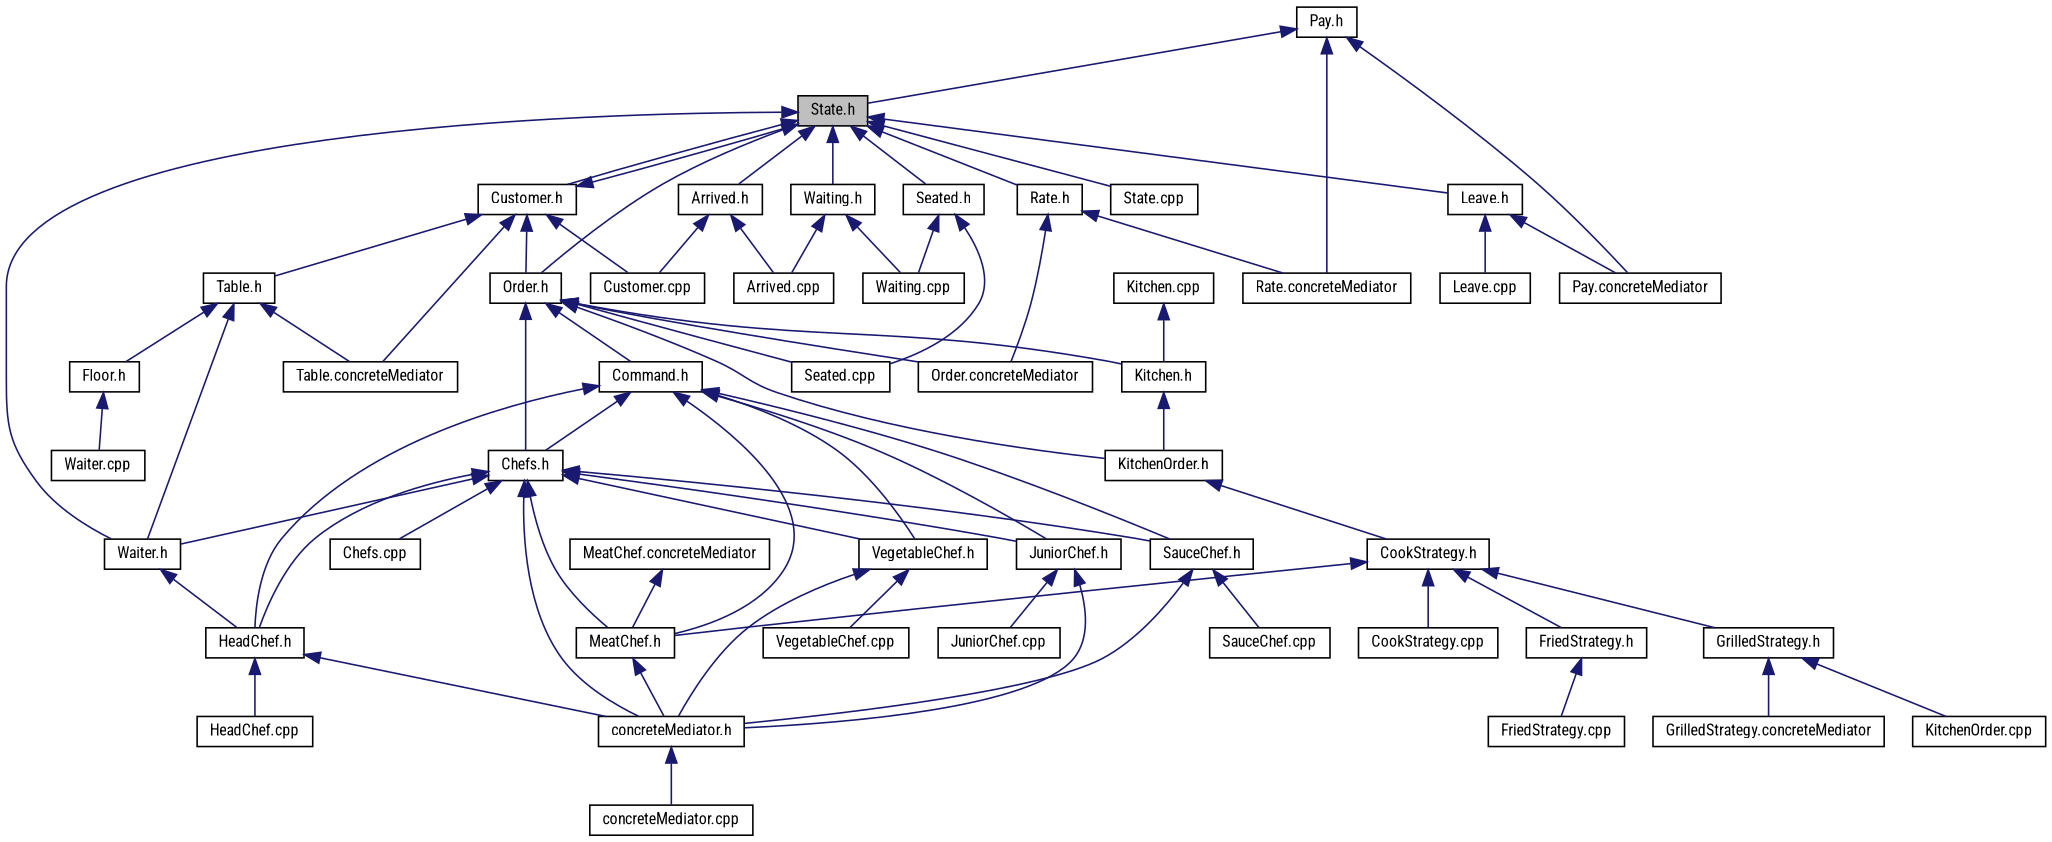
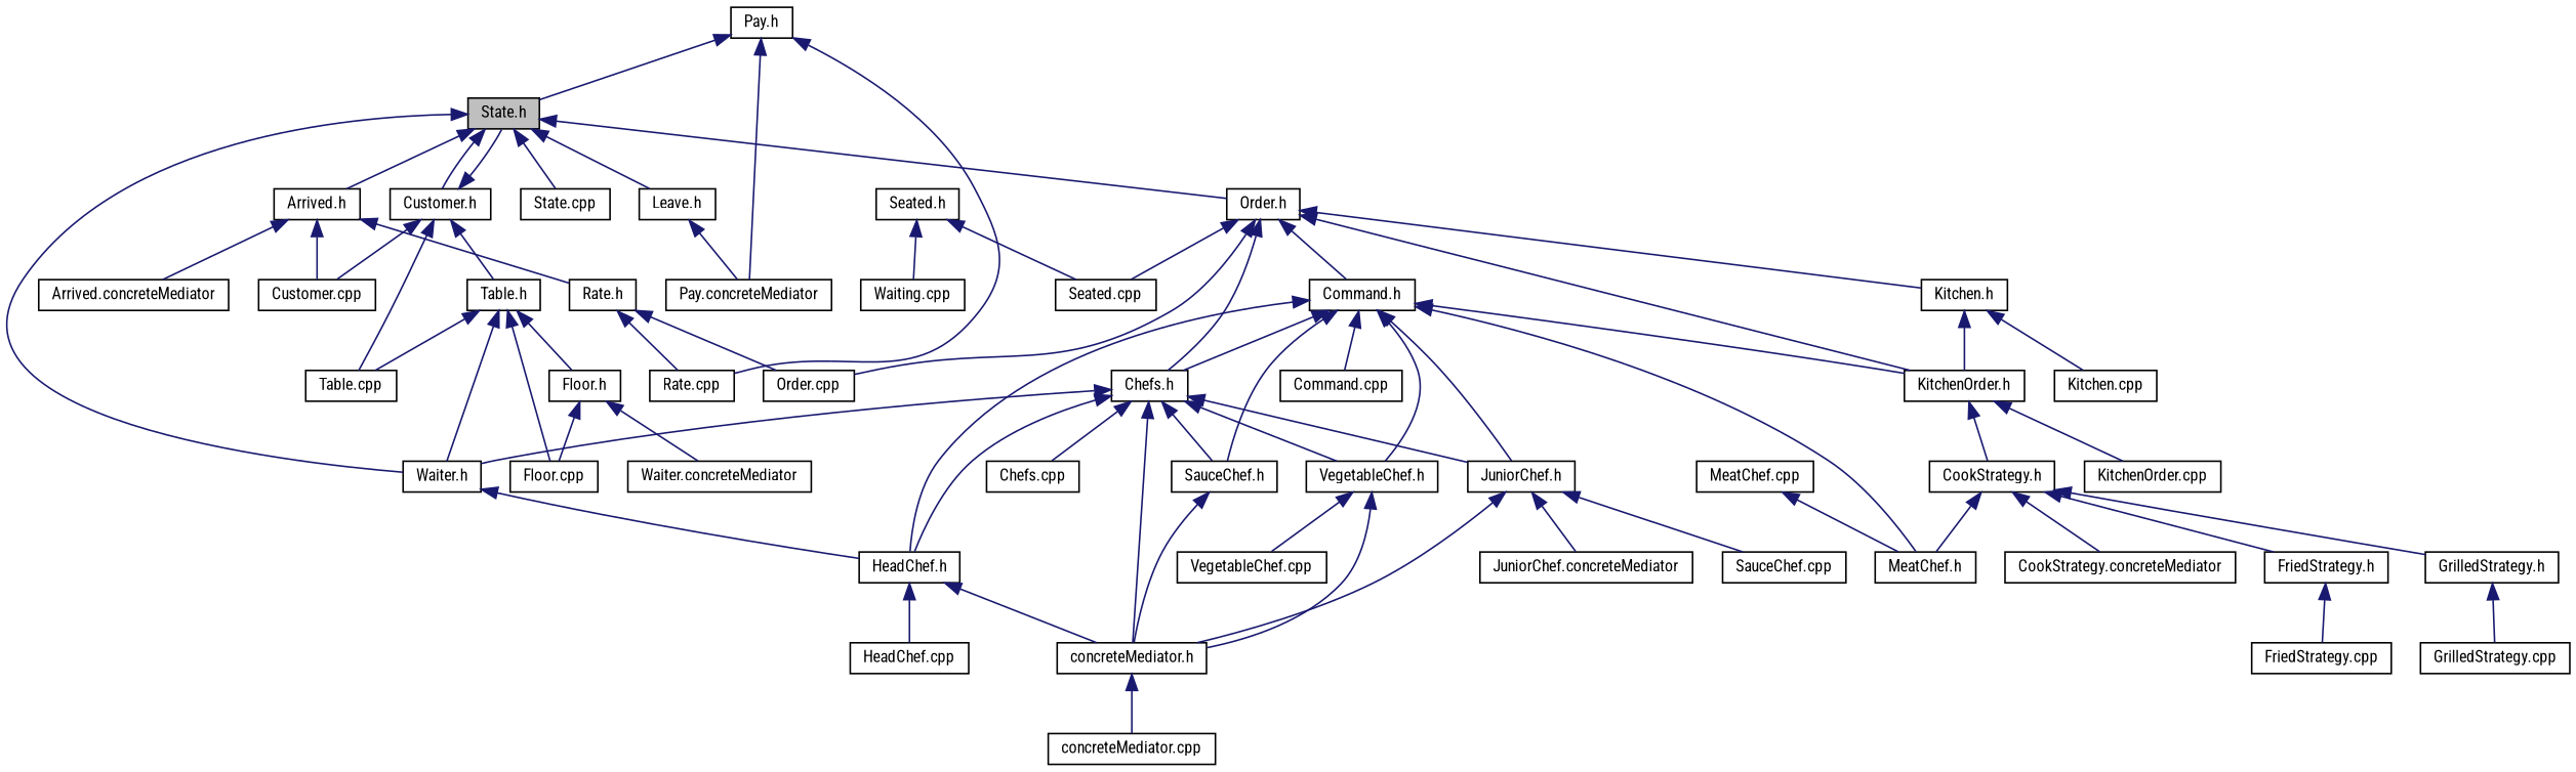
  digraph {
    fontname="Roboto Condensed"
    node [color=black fillcolor=white fontname="Roboto Condensed" fontsize=10 shape=record style=filled]
    edge [color=midnightblue dir=back fontname="Roboto Condensed" fontsize=10 labelfontname=Helvetica labelfontsize=10 style=solid]
    n1 [fillcolor=grey75 fontcolor=black height=0.2 label="State.h" width=0.4]
    n2 [height=0.2 label="Arrived.h" width=0.4]
    n3 [height=0.2 label="Customer.h" width=0.4]
    n4 [height=0.2 label="Order.h" width=0.4]
    n5 [height=0.2 label="Waiter.h" width=0.4]
    n6 [height=0.2 label="Leave.h" width=0.4]
    n7 [height=0.2 label="Rate.h" width=0.4]
    n8 [height=0.2 label="Seated.h" width=0.4]
    n9 [height=0.2 label="State.cpp" width=0.4]
-   n10 [height=0.2 label="Waiting.h" width=0.4]
-   n11 [height=0.2 label="Arrived.cpp" width=0.4]
+   n11 [height=0.2 label="Arrived.concreteMediator" width=0.4]
    n12 [height=0.2 label="Customer.cpp" width=0.4]
-   n13 [height=0.2 label="Table.concreteMediator" width=0.4]
+   n13 [height=0.2 label="Table.cpp" width=0.4]
    n14 [height=0.2 label="Table.h" width=0.4]
    n15 [height=0.2 label="Chefs.h" width=0.4]
    n16 [height=0.2 label="Command.h" width=0.4]
    n17 [height=0.2 label="KitchenOrder.h" width=0.4]
    n18 [height=0.2 label="Kitchen.h" width=0.4]
-   n19 [height=0.2 label="Order.concreteMediator" width=0.4]
+   n19 [height=0.2 label="Order.cpp" width=0.4]
    n20 [height=0.2 label="Seated.cpp" width=0.4]
    n21 [height=0.2 label="HeadChef.h" width=0.4]
-   n22 [height=0.2 label="Leave.cpp" width=0.4]
    n23 [height=0.2 label="Pay.concreteMediator" width=0.4]
    n24 [height=0.2 label="Pay.h" width=0.4]
-   n25 [height=0.2 label="Rate.concreteMediator" width=0.4]
+   n25 [height=0.2 label="Rate.cpp" width=0.4]
    n26 [height=0.2 label="Waiting.cpp" width=0.4]
+   n27 [height=0.2 label="Floor.cpp" width=0.4]
    n28 [height=0.2 label="Floor.h" width=0.4]
    n29 [height=0.2 label="Chefs.cpp" width=0.4]
    n30 [height=0.2 label="concreteMediator.h" width=0.4]
    n31 [height=0.2 label="JuniorChef.h" width=0.4]
    n32 [height=0.2 label="MeatChef.h" width=0.4]
    n33 [height=0.2 label="SauceChef.h" width=0.4]
    n34 [height=0.2 label="VegetableChef.h" width=0.4]
+   n35 [height=0.2 label="Command.cpp" width=0.4]
    n36 [height=0.2 label="CookStrategy.h" width=0.4]
    n37 [height=0.2 label="KitchenOrder.cpp" width=0.4]
    n38 [height=0.2 label="Kitchen.cpp" width=0.4]
    n39 [height=0.2 label="concreteMediator.cpp" width=0.4]
    n40 [height=0.2 label="HeadChef.cpp" width=0.4]
-   n41 [height=0.2 label="JuniorChef.cpp" width=0.4]
+   n41 [height=0.2 label="JuniorChef.concreteMediator" width=0.4]
    n42 [height=0.2 label="SauceChef.cpp" width=0.4]
    n43 [height=0.2 label="VegetableChef.cpp" width=0.4]
-   n44 [height=0.2 label="MeatChef.concreteMediator" width=0.4]
-   n45 [height=0.2 label="Waiter.cpp" width=0.4]
-   n46 [height=0.2 label="CookStrategy.cpp" width=0.4]
+   n44 [height=0.2 label="MeatChef.cpp" width=0.4]
+   n45 [height=0.2 label="Waiter.concreteMediator" width=0.4]
+   n46 [height=0.2 label="CookStrategy.concreteMediator" width=0.4]
    n47 [height=0.2 label="FriedStrategy.h" width=0.4]
    n48 [height=0.2 label="GrilledStrategy.h" width=0.4]
    n49 [height=0.2 label="FriedStrategy.cpp" width=0.4]
-   n50 [height=0.2 label="GrilledStrategy.concreteMediator" width=0.4]
+   n50 [height=0.2 label="GrilledStrategy.cpp" width=0.4]
    n1 -> n2
    n1 -> n3
    n1 -> n4
    n1 -> n5
    n1 -> n6
-   n1 -> n7
-   n1 -> n8
+   n2 -> n7
    n1 -> n9
-   n1 -> n10
    n2 -> n11
    n2 -> n12
    n3 -> n1
-   n3 -> n4
    n3 -> n12
    n3 -> n13
    n3 -> n14
    n4 -> n15
    n4 -> n16
    n4 -> n17
    n4 -> n18
    n4 -> n19
    n4 -> n20
    n5 -> n21
-   n6 -> n22
    n6 -> n23
    n7 -> n19
    n7 -> n25
    n8 -> n20
    n8 -> n26
-   n10 -> n11
-   n10 -> n26
    n14 -> n5
    n14 -> n13
+   n14 -> n27
    n14 -> n28
    n15 -> n5
    n15 -> n21
    n15 -> n29
    n15 -> n30
    n15 -> n31
-   n15 -> n32
    n15 -> n33
    n15 -> n34
    n16 -> n15
+   n16 -> n17
    n16 -> n21
    n16 -> n31
    n16 -> n32
    n16 -> n33
    n16 -> n34
+   n16 -> n35
    n17 -> n36
-   n48 -> n37
+   n17 -> n37
    n18 -> n17
-   n38 -> n18
+   n18 -> n38
    n21 -> n30
    n21 -> n40
    n24 -> n1
    n24 -> n23
    n24 -> n25
+   n28 -> n27
    n28 -> n45
    n30 -> n39
    n31 -> n30
    n31 -> n41
-   n32 -> n30
    n33 -> n30
-   n33 -> n42
+   n31 -> n42
    n34 -> n30
    n34 -> n43
    n36 -> n32
    n36 -> n46
    n36 -> n47
    n36 -> n48
    n44 -> n32
    n47 -> n49
    n48 -> n50
  }
